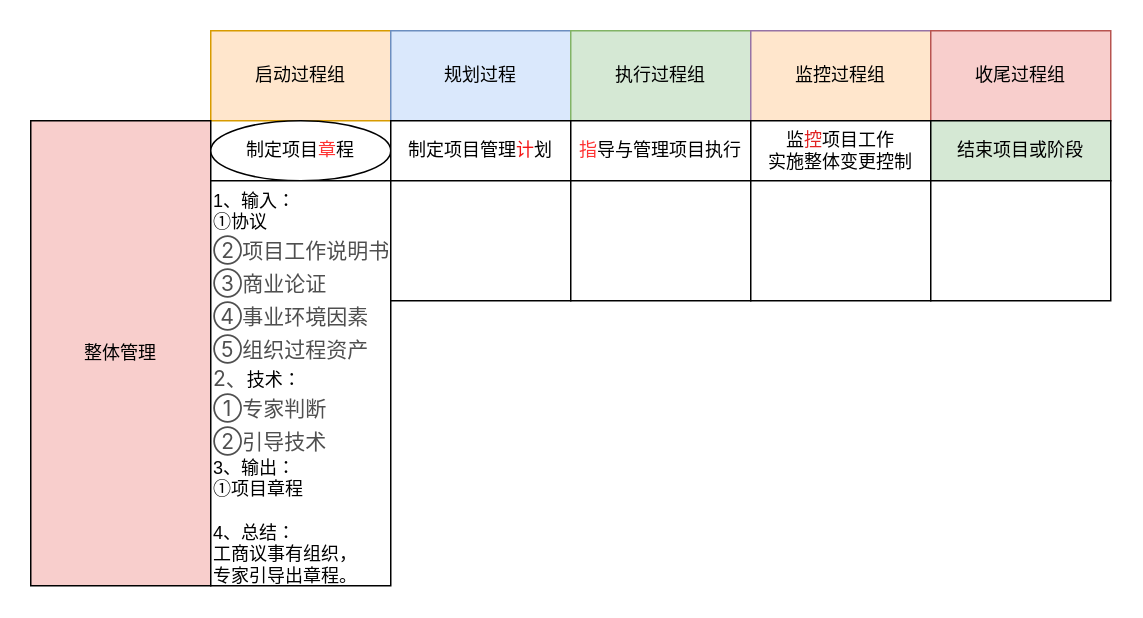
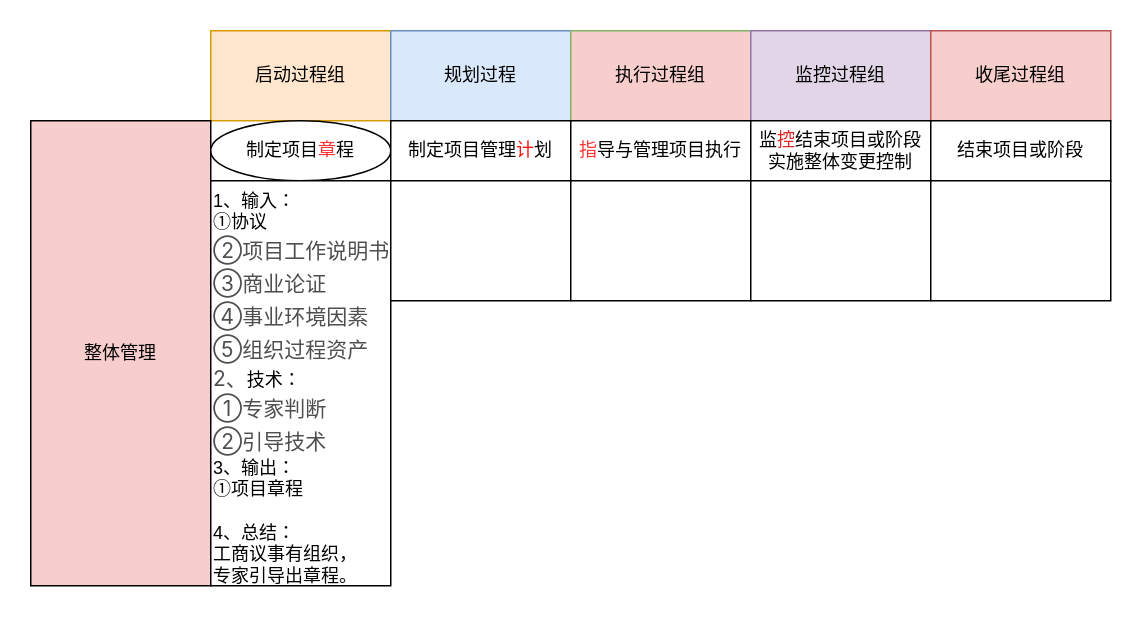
  <mxCell id="0" />
  <mxCell id="1" parent="0" />
  <mxCell id="2" value="启动过程组" style="rounded=0;whiteSpace=wrap;html=1;fillColor=#ffe6cc;strokeColor=#d79b00;" vertex="1" parent="1"><mxGeometry x="140" y="20" width="120" height="60" as="geometry" /></mxCell>
  <mxCell id="3" value="规划过程" style="rounded=0;whiteSpace=wrap;html=1;fillColor=#dae8fc;strokeColor=#6c8ebf;" vertex="1" parent="1"><mxGeometry x="260" y="20" width="120" height="60" as="geometry" /></mxCell>
- <mxCell id="4" value="执行过程组" style="rounded=0;whiteSpace=wrap;html=1;fillColor=#d5e8d4;strokeColor=#82b366;" vertex="1" parent="1"><mxGeometry x="380" y="20" width="120" height="60" as="geometry" /></mxCell>
- <mxCell id="5" value="监控过程组" style="rounded=0;whiteSpace=wrap;html=1;fillColor=#ffe6cc;strokeColor=#9673a6;" vertex="1" parent="1"><mxGeometry x="500" y="20" width="120" height="60" as="geometry" /></mxCell>
+ <mxCell id="4" value="执行过程组" style="rounded=0;whiteSpace=wrap;html=1;fillColor=#f8cecc;strokeColor=#82b366;" vertex="1" parent="1"><mxGeometry x="380" y="20" width="120" height="60" as="geometry" /></mxCell>
+ <mxCell id="5" value="监控过程组" style="rounded=0;whiteSpace=wrap;html=1;fillColor=#e1d5e7;strokeColor=#9673a6;" vertex="1" parent="1"><mxGeometry x="500" y="20" width="120" height="60" as="geometry" /></mxCell>
  <mxCell id="6" value="收尾过程组" style="rounded=0;whiteSpace=wrap;html=1;fillColor=#f8cecc;strokeColor=#b85450;" vertex="1" parent="1"><mxGeometry x="620" y="20" width="120" height="60" as="geometry" /></mxCell>
  <mxCell id="7" value="整体管理" style="rounded=0;whiteSpace=wrap;html=1;fillColor=#f8cecc;" vertex="1" parent="1"><mxGeometry x="20" y="80" width="120" height="310" as="geometry" /></mxCell>
  <mxCell id="8" value="制定项目&lt;font color=&quot;#ff3333&quot;&gt;章&lt;/font&gt;程" style="ellipse;whiteSpace=wrap;html=1;" vertex="1" parent="1"><mxGeometry x="140" y="80" width="120" height="40" as="geometry" /></mxCell>
  <mxCell id="9" value="制定项目管理&lt;font color=&quot;#f41515&quot;&gt;计&lt;/font&gt;划" style="rounded=0;whiteSpace=wrap;html=1;" vertex="1" parent="1"><mxGeometry x="260" y="80" width="120" height="40" as="geometry" /></mxCell>
  <mxCell id="10" value="&lt;font color=&quot;#ff3333&quot;&gt;指&lt;/font&gt;导与管理项目执行" style="rounded=0;whiteSpace=wrap;html=1;" vertex="1" parent="1"><mxGeometry x="380" y="80" width="120" height="40" as="geometry" /></mxCell>
- <mxCell id="11" value="监&lt;font color=&quot;#e02424&quot;&gt;控&lt;/font&gt;项目工作&lt;br&gt;实施整体变更控制" style="rounded=0;whiteSpace=wrap;html=1;" vertex="1" parent="1"><mxGeometry x="500" y="80" width="120" height="40" as="geometry" /></mxCell>
- <mxCell id="12" value="结束项目或阶段" style="rounded=0;whiteSpace=wrap;html=1;fillColor=#d5e8d4;" vertex="1" parent="1"><mxGeometry x="620" y="80" width="120" height="40" as="geometry" /></mxCell>
+ <mxCell id="11" value="监&lt;font color=&quot;#e02424&quot;&gt;控&lt;/font&gt;结束项目或阶段&lt;br&gt;实施整体变更控制" style="rounded=0;whiteSpace=wrap;html=1;" vertex="1" parent="1"><mxGeometry x="500" y="80" width="120" height="40" as="geometry" /></mxCell>
+ <mxCell id="12" value="结束项目或阶段" style="rounded=0;whiteSpace=wrap;html=1;" vertex="1" parent="1"><mxGeometry x="620" y="80" width="120" height="40" as="geometry" /></mxCell>
  <mxCell id="13" value="1、输入：&lt;br&gt;①协议&lt;p style=&quot;box-sizing: border-box; outline: 0px; margin: 0px; padding: 0px; font-size: 14px; color: rgb(79, 79, 79); overflow: auto hidden; line-height: 22px; overflow-wrap: break-word; font-family: -apple-system, &amp;quot;SF UI Text&amp;quot;, Arial, &amp;quot;PingFang SC&amp;quot;, &amp;quot;Hiragino Sans GB&amp;quot;, &amp;quot;Microsoft YaHei&amp;quot;, &amp;quot;WenQuanYi Micro Hei&amp;quot;, sans-serif, SimHei, SimSun; background-color: rgb(255, 255, 255);&quot;&gt;②项目工作说明书&lt;/p&gt;&lt;p style=&quot;box-sizing: border-box; outline: 0px; margin: 0px; padding: 0px; font-size: 14px; color: rgb(79, 79, 79); overflow: auto hidden; line-height: 22px; overflow-wrap: break-word; font-family: -apple-system, &amp;quot;SF UI Text&amp;quot;, Arial, &amp;quot;PingFang SC&amp;quot;, &amp;quot;Hiragino Sans GB&amp;quot;, &amp;quot;Microsoft YaHei&amp;quot;, &amp;quot;WenQuanYi Micro Hei&amp;quot;, sans-serif, SimHei, SimSun; background-color: rgb(255, 255, 255);&quot;&gt;③商业论证&lt;/p&gt;&lt;p style=&quot;box-sizing: border-box; outline: 0px; margin: 0px; padding: 0px; font-size: 14px; color: rgb(79, 79, 79); overflow: auto hidden; line-height: 22px; overflow-wrap: break-word; font-family: -apple-system, &amp;quot;SF UI Text&amp;quot;, Arial, &amp;quot;PingFang SC&amp;quot;, &amp;quot;Hiragino Sans GB&amp;quot;, &amp;quot;Microsoft YaHei&amp;quot;, &amp;quot;WenQuanYi Micro Hei&amp;quot;, sans-serif, SimHei, SimSun; background-color: rgb(255, 255, 255);&quot;&gt;④事业环境因素&lt;/p&gt;&lt;p style=&quot;box-sizing: border-box; outline: 0px; margin: 0px; padding: 0px; font-size: 14px; color: rgb(79, 79, 79); overflow: auto hidden; line-height: 22px; overflow-wrap: break-word; font-family: -apple-system, &amp;quot;SF UI Text&amp;quot;, Arial, &amp;quot;PingFang SC&amp;quot;, &amp;quot;Hiragino Sans GB&amp;quot;, &amp;quot;Microsoft YaHei&amp;quot;, &amp;quot;WenQuanYi Micro Hei&amp;quot;, sans-serif, SimHei, SimSun; background-color: rgb(255, 255, 255);&quot;&gt;⑤组织过程资产&lt;/p&gt;&lt;font face=&quot;-apple-system, SF UI Text, Arial, PingFang SC, Hiragino Sans GB, Microsoft YaHei, WenQuanYi Micro Hei, sans-serif, SimHei, SimSun&quot; color=&quot;#4f4f4f&quot;&gt;&lt;span style=&quot;font-size: 14px; background-color: rgb(255, 255, 255);&quot;&gt;2、&lt;/span&gt;&lt;/font&gt;技术：&lt;br&gt;&lt;p style=&quot;box-sizing: border-box; outline: 0px; margin: 0px; padding: 0px; font-size: 14px; color: rgb(79, 79, 79); overflow: auto hidden; line-height: 22px; overflow-wrap: break-word; font-family: -apple-system, &amp;quot;SF UI Text&amp;quot;, Arial, &amp;quot;PingFang SC&amp;quot;, &amp;quot;Hiragino Sans GB&amp;quot;, &amp;quot;Microsoft YaHei&amp;quot;, &amp;quot;WenQuanYi Micro Hei&amp;quot;, sans-serif, SimHei, SimSun; background-color: rgb(255, 255, 255);&quot;&gt;①专家判断&lt;/p&gt;&lt;p style=&quot;box-sizing: border-box; outline: 0px; margin: 0px; padding: 0px; font-size: 14px; color: rgb(79, 79, 79); overflow: auto hidden; line-height: 22px; overflow-wrap: break-word; font-family: -apple-system, &amp;quot;SF UI Text&amp;quot;, Arial, &amp;quot;PingFang SC&amp;quot;, &amp;quot;Hiragino Sans GB&amp;quot;, &amp;quot;Microsoft YaHei&amp;quot;, &amp;quot;WenQuanYi Micro Hei&amp;quot;, sans-serif, SimHei, SimSun; background-color: rgb(255, 255, 255);&quot;&gt;②引导技术&lt;/p&gt;3、输出：&lt;br&gt;①项目章程&lt;br&gt;&lt;br&gt;4、总结：&lt;br&gt;工商议事有组织，&lt;br&gt;专家引导出章程。" style="rounded=0;whiteSpace=wrap;html=1;align=left;verticalAlign=top;" vertex="1" parent="1"><mxGeometry x="140" y="120" width="120" height="270" as="geometry" /></mxCell>
  <mxCell id="14" value="" style="rounded=0;whiteSpace=wrap;html=1;" vertex="1" parent="1"><mxGeometry x="260" y="120" width="120" height="80" as="geometry" /></mxCell>
  <mxCell id="15" value="" style="rounded=0;whiteSpace=wrap;html=1;" vertex="1" parent="1"><mxGeometry x="380" y="120" width="120" height="80" as="geometry" /></mxCell>
  <mxCell id="16" value="" style="rounded=0;whiteSpace=wrap;html=1;" vertex="1" parent="1"><mxGeometry x="500" y="120" width="120" height="80" as="geometry" /></mxCell>
  <mxCell id="17" value="" style="rounded=0;whiteSpace=wrap;html=1;" vertex="1" parent="1"><mxGeometry x="620" y="120" width="120" height="80" as="geometry" /></mxCell>
